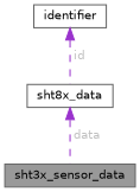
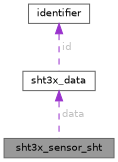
  digraph {
    fontname="DejaVu Sans"
    node [color=gray40 fillcolor=white fontname="DejaVu Sans" fontsize=10 shape=box style=filled]
    edge [color=darkorchid3 dir=back fontcolor=grey fontname="DejaVu Sans" fontsize=10 labelfontname=Helvetica labelfontsize=10 style=dashed]
-   n1 [fillcolor=grey60 fontcolor=black height=0.2 label=sht3x_sensor_data width=0.4]
-   n2 [height=0.2 label=sht8x_data width=0.4]
+   n1 [fillcolor=grey60 fontcolor=black height=0.2 label=sht3x_sensor_sht width=0.4]
+   n2 [height=0.2 label=sht3x_data width=0.4]
    n3 [height=0.2 label=identifier width=0.4]
    n2 -> n1 [label=" data"]
    n3 -> n2 [label=" id"]
  }
